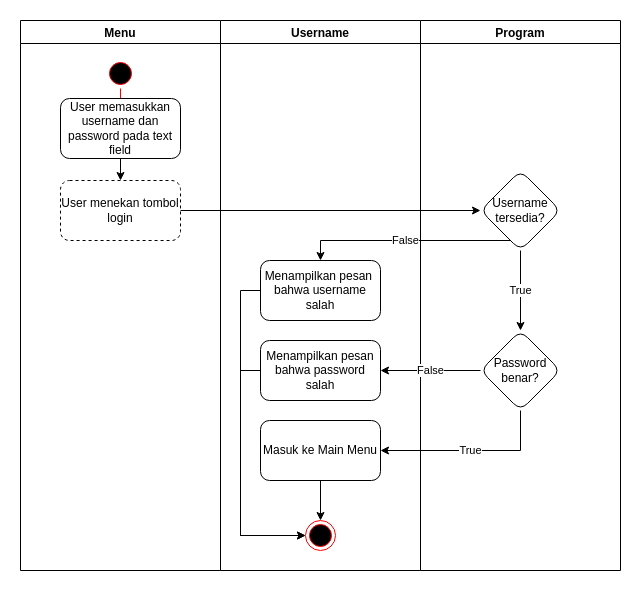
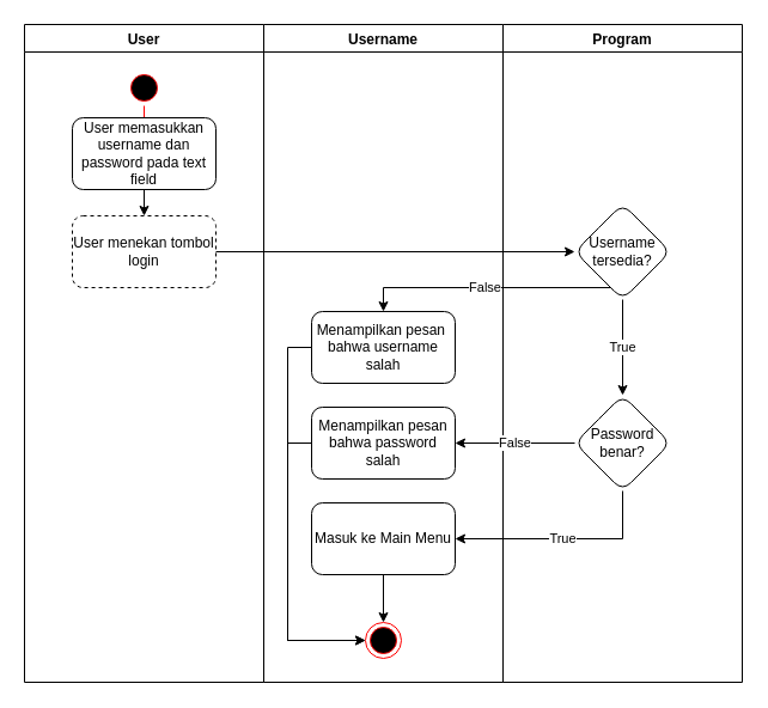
  <mxCell id="0" />
  <mxCell id="1" parent="0" />
- <mxCell id="2" value="Menu" style="swimlane;" vertex="1" parent="1"><mxGeometry x="20" y="20" width="200" height="550" as="geometry" /></mxCell>
+ <mxCell id="2" value="User" style="swimlane;" vertex="1" parent="1"><mxGeometry x="20" y="20" width="200" height="550" as="geometry" /></mxCell>
  <mxCell id="3" value="" style="ellipse;html=1;shape=startState;fillColor=#000000;strokeColor=#ff0000;" vertex="1" parent="2"><mxGeometry x="85" y="38" width="30" height="30" as="geometry" /></mxCell>
  <mxCell id="4" value="" style="edgeStyle=orthogonalEdgeStyle;html=1;verticalAlign=bottom;endArrow=open;endSize=8;strokeColor=#ff0000;rounded=0;" edge="1" source="3" parent="2"><mxGeometry relative="1" as="geometry"><mxPoint x="100" y="110" as="targetPoint" /></mxGeometry></mxCell>
  <mxCell id="5" value="" style="edgeStyle=orthogonalEdgeStyle;rounded=0;orthogonalLoop=1;jettySize=auto;html=1;" edge="1" parent="2" source="6" target="7"><mxGeometry relative="1" as="geometry" /></mxCell>
  <mxCell id="6" value="User memasukkan username dan password pada text field" style="rounded=1;whiteSpace=wrap;html=1;" vertex="1" parent="2"><mxGeometry x="40" y="78" width="120" height="60" as="geometry" /></mxCell>
  <mxCell id="7" value="User menekan tombol login" style="whiteSpace=wrap;html=1;rounded=1;dashed=1;" vertex="1" parent="2"><mxGeometry x="40" y="160" width="120" height="60" as="geometry" /></mxCell>
  <mxCell id="8" value="Username" style="swimlane;" vertex="1" parent="1"><mxGeometry x="220" y="20" width="200" height="550" as="geometry" /></mxCell>
  <mxCell id="9" style="edgeStyle=orthogonalEdgeStyle;rounded=0;orthogonalLoop=1;jettySize=auto;html=1;" edge="1" parent="8" source="10" target="15"><mxGeometry relative="1" as="geometry"><Array as="points"><mxPoint x="20" y="270" /><mxPoint x="20" y="515" /></Array></mxGeometry></mxCell>
  <mxCell id="10" value="Menampilkan pesan&amp;nbsp; bahwa username salah" style="whiteSpace=wrap;html=1;rounded=1;" vertex="1" parent="8"><mxGeometry x="40" y="240" width="120" height="60" as="geometry" /></mxCell>
  <mxCell id="11" style="edgeStyle=orthogonalEdgeStyle;rounded=0;orthogonalLoop=1;jettySize=auto;html=1;entryX=0;entryY=0.5;entryDx=0;entryDy=0;" edge="1" parent="8" source="12" target="15"><mxGeometry relative="1" as="geometry"><Array as="points"><mxPoint x="20" y="350" /><mxPoint x="20" y="515" /></Array></mxGeometry></mxCell>
  <mxCell id="12" value="Menampilkan pesan bahwa password salah" style="whiteSpace=wrap;html=1;rounded=1;" vertex="1" parent="8"><mxGeometry x="40" y="320" width="120" height="60" as="geometry" /></mxCell>
  <mxCell id="13" value="" style="edgeStyle=orthogonalEdgeStyle;rounded=0;orthogonalLoop=1;jettySize=auto;html=1;" edge="1" parent="8" source="14" target="15"><mxGeometry relative="1" as="geometry" /></mxCell>
  <mxCell id="14" value="Masuk ke Main Menu" style="whiteSpace=wrap;html=1;rounded=1;" vertex="1" parent="8"><mxGeometry x="40" y="400" width="120" height="60" as="geometry" /></mxCell>
  <mxCell id="15" value="" style="ellipse;html=1;shape=endState;fillColor=#000000;strokeColor=#ff0000;" vertex="1" parent="8"><mxGeometry x="85" y="500" width="30" height="30" as="geometry" /></mxCell>
  <mxCell id="16" value="Program" style="swimlane;" vertex="1" parent="1"><mxGeometry x="420" y="20" width="200" height="550" as="geometry" /></mxCell>
  <mxCell id="17" value="Username tersedia?" style="rhombus;whiteSpace=wrap;html=1;rounded=1;" vertex="1" parent="16"><mxGeometry x="60" y="150" width="80" height="80" as="geometry" /></mxCell>
  <mxCell id="18" value="False" style="edgeStyle=orthogonalEdgeStyle;rounded=0;orthogonalLoop=1;jettySize=auto;html=1;" edge="1" parent="1" source="20" target="12"><mxGeometry relative="1" as="geometry" /></mxCell>
  <mxCell id="19" value="True" style="edgeStyle=orthogonalEdgeStyle;rounded=0;orthogonalLoop=1;jettySize=auto;html=1;" edge="1" parent="1" source="20" target="14"><mxGeometry relative="1" as="geometry"><Array as="points"><mxPoint x="520" y="450" /></Array></mxGeometry></mxCell>
  <mxCell id="20" value="Password benar?" style="rhombus;whiteSpace=wrap;html=1;rounded=1;" vertex="1" parent="1"><mxGeometry x="480" y="330" width="80" height="80" as="geometry" /></mxCell>
  <mxCell id="21" value="True" style="edgeStyle=orthogonalEdgeStyle;rounded=0;orthogonalLoop=1;jettySize=auto;html=1;" edge="1" parent="1" source="17" target="20"><mxGeometry relative="1" as="geometry" /></mxCell>
  <mxCell id="22" value="False" style="edgeStyle=orthogonalEdgeStyle;rounded=0;orthogonalLoop=1;jettySize=auto;html=1;" edge="1" parent="1" source="17" target="10"><mxGeometry relative="1" as="geometry"><Array as="points"><mxPoint x="320" y="240" /></Array></mxGeometry></mxCell>
  <mxCell id="23" style="edgeStyle=orthogonalEdgeStyle;rounded=0;orthogonalLoop=1;jettySize=auto;html=1;" edge="1" parent="1" source="7" target="17"><mxGeometry relative="1" as="geometry" /></mxCell>
